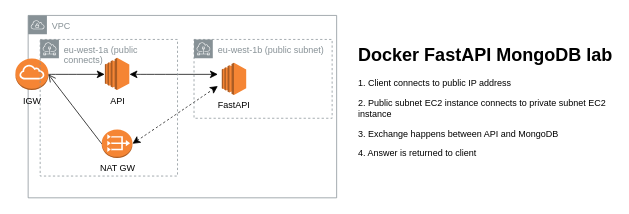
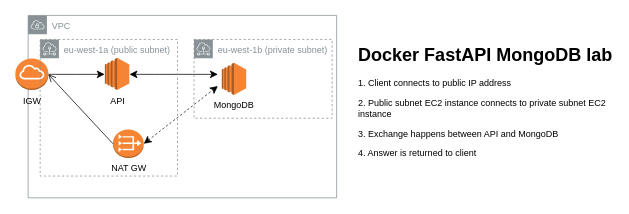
  <mxCell id="0" />
  <mxCell id="1" parent="0" />
  <mxCell id="2" value="VPC" style="sketch=0;outlineConnect=0;gradientColor=none;html=1;whiteSpace=wrap;fontSize=12;fontStyle=0;shape=mxgraph.aws4.group;grIcon=mxgraph.aws4.group_vpc;strokeColor=#879196;fillColor=none;verticalAlign=top;align=left;spacingLeft=30;fontColor=#879196;dashed=0;" vertex="1" parent="1"><mxGeometry x="37" y="20" width="411" height="243" as="geometry" /></mxCell>
  <mxCell id="3" value="" style="endArrow=classic;startArrow=classic;html=1;rounded=0;fontSize=12;startSize=8;endSize=8;curved=1;exitX=1;exitY=0.5;exitDx=0;exitDy=0;exitPerimeter=0;entryX=0;entryY=0.5;entryDx=0;entryDy=0;entryPerimeter=0;" parent="1" edge="1"><mxGeometry width="50" height="50" relative="1" as="geometry"><mxPoint x="172" y="98.5" as="sourcePoint" /><mxPoint x="289.75" y="98.5" as="targetPoint" /></mxGeometry></mxCell>
  <mxCell id="4" value="&lt;h1 style=&quot;margin-top: 0px;&quot;&gt;Docker FastAPI MongoDB lab&lt;br&gt;&lt;/h1&gt;&lt;p&gt;1. Client connects to public IP address&lt;br&gt;&lt;/p&gt;&lt;p&gt;2. Public subnet EC2 instance connects to private subnet EC2 instance&lt;br&gt;&lt;/p&gt;&lt;p&gt;3. Exchange happens between API and MongoDB&lt;br&gt;&lt;/p&gt;&lt;p&gt;4. Answer is returned to client&lt;br&gt;&lt;/p&gt;" style="text;html=1;whiteSpace=wrap;overflow=hidden;rounded=0;" parent="1" vertex="1"><mxGeometry x="475" y="52" width="341" height="180" as="geometry" /></mxCell>
  <mxCell id="5" value="IGW" style="outlineConnect=0;dashed=0;verticalLabelPosition=bottom;verticalAlign=top;align=center;html=1;shape=mxgraph.aws3.internet_gateway;fillColor=#F58534;gradientColor=none;" parent="1" vertex="1"><mxGeometry x="20" y="77.5" width="44" height="42" as="geometry" /></mxCell>
  <mxCell id="6" value="" style="endArrow=classic;html=1;rounded=0;fontSize=12;startSize=8;endSize=8;curved=1;exitX=1;exitY=0.5;exitDx=0;exitDy=0;exitPerimeter=0;entryX=0;entryY=0.5;entryDx=0;entryDy=0;entryPerimeter=0;" parent="1" source="5" edge="1"><mxGeometry width="50" height="50" relative="1" as="geometry"><mxPoint x="10" y="272" as="sourcePoint" /><mxPoint x="139" y="98.5" as="targetPoint" /></mxGeometry></mxCell>
- <mxCell id="7" value="NAT GW" style="outlineConnect=0;dashed=0;verticalLabelPosition=bottom;verticalAlign=top;align=center;html=1;shape=mxgraph.aws3.vpc_nat_gateway;fillColor=#F58534;gradientColor=none;" parent="1" vertex="1"><mxGeometry x="135" y="172" width="41" height="38" as="geometry" /></mxCell>
+ <mxCell id="7" value="NAT GW" style="outlineConnect=0;dashed=0;verticalLabelPosition=bottom;verticalAlign=top;align=center;html=1;shape=mxgraph.aws3.vpc_nat_gateway;fillColor=#F58534;gradientColor=none;" parent="1" vertex="1"><mxGeometry x="150" y="172" width="41" height="38" as="geometry" /></mxCell>
  <mxCell id="8" value="" style="endArrow=classic;dashed=1;html=1;rounded=0;fontSize=12;startSize=8;endSize=8;curved=1;entryX=0;entryY=0.79;entryDx=0;entryDy=0;entryPerimeter=0;exitX=1;exitY=0.5;exitDx=0;exitDy=0;exitPerimeter=0;startArrow=classic;startFill=1;endFill=1;" parent="1" source="7" edge="1"><mxGeometry width="50" height="50" relative="1" as="geometry"><mxPoint x="178" y="383" as="sourcePoint" /><mxPoint x="289.75" y="114.16" as="targetPoint" /></mxGeometry></mxCell>
  <mxCell id="9" style="edgeStyle=none;curved=1;rounded=0;orthogonalLoop=1;jettySize=auto;html=1;exitX=0;exitY=0.5;exitDx=0;exitDy=0;exitPerimeter=0;entryX=1;entryY=0.5;entryDx=0;entryDy=0;entryPerimeter=0;fontSize=12;startSize=8;endSize=8;endArrow=open;" parent="1" source="7" target="5" edge="1"><mxGeometry relative="1" as="geometry" /></mxCell>
- <mxCell id="10" value="FastAPI" style="outlineConnect=0;dashed=0;verticalLabelPosition=bottom;verticalAlign=top;align=center;html=1;shape=mxgraph.aws3.ec2;fillColor=#F58534;gradientColor=none;" vertex="1" parent="1"><mxGeometry x="295" y="83" width="32.5" height="43" as="geometry" /></mxCell>
+ <mxCell id="10" value="MongoDB" style="outlineConnect=0;dashed=0;verticalLabelPosition=bottom;verticalAlign=top;align=center;html=1;shape=mxgraph.aws3.ec2;fillColor=#F58534;gradientColor=none;" vertex="1" parent="1"><mxGeometry x="295" y="83" width="32.5" height="43" as="geometry" /></mxCell>
  <mxCell id="11" value="API" style="outlineConnect=0;dashed=0;verticalLabelPosition=bottom;verticalAlign=top;align=center;html=1;shape=mxgraph.aws3.ec2;fillColor=#F58534;gradientColor=none;" vertex="1" parent="1"><mxGeometry x="139.25" y="76.5" width="32.5" height="43" as="geometry" /></mxCell>
- <mxCell id="12" value="eu-west-1a (public connects)" style="sketch=0;outlineConnect=0;gradientColor=none;html=1;whiteSpace=wrap;fontSize=12;fontStyle=0;shape=mxgraph.aws4.group;grIcon=mxgraph.aws4.group_subnet;strokeColor=#879196;fillColor=none;verticalAlign=top;align=left;spacingLeft=30;fontColor=#879196;dashed=1;" vertex="1" parent="1"><mxGeometry x="53" y="52" width="183" height="182" as="geometry" /></mxCell>
- <mxCell id="13" value="eu-west-1b (public subnet)" style="sketch=0;outlineConnect=0;gradientColor=none;html=1;whiteSpace=wrap;fontSize=12;fontStyle=0;shape=mxgraph.aws4.group;grIcon=mxgraph.aws4.group_subnet;strokeColor=#879196;fillColor=none;verticalAlign=top;align=left;spacingLeft=30;fontColor=#879196;dashed=1;" vertex="1" parent="1"><mxGeometry x="258" y="52" width="184" height="105" as="geometry" /></mxCell>
+ <mxCell id="12" value="eu-west-1a (public subnet)" style="sketch=0;outlineConnect=0;gradientColor=none;html=1;whiteSpace=wrap;fontSize=12;fontStyle=0;shape=mxgraph.aws4.group;grIcon=mxgraph.aws4.group_subnet;strokeColor=#879196;fillColor=none;verticalAlign=top;align=left;spacingLeft=30;fontColor=#879196;dashed=1;" vertex="1" parent="1"><mxGeometry x="53" y="52" width="183" height="182" as="geometry" /></mxCell>
+ <mxCell id="13" value="eu-west-1b (private subnet)" style="sketch=0;outlineConnect=0;gradientColor=none;html=1;whiteSpace=wrap;fontSize=12;fontStyle=0;shape=mxgraph.aws4.group;grIcon=mxgraph.aws4.group_subnet;strokeColor=#879196;fillColor=none;verticalAlign=top;align=left;spacingLeft=30;fontColor=#879196;dashed=1;" vertex="1" parent="1"><mxGeometry x="258" y="52" width="184" height="105" as="geometry" /></mxCell>
